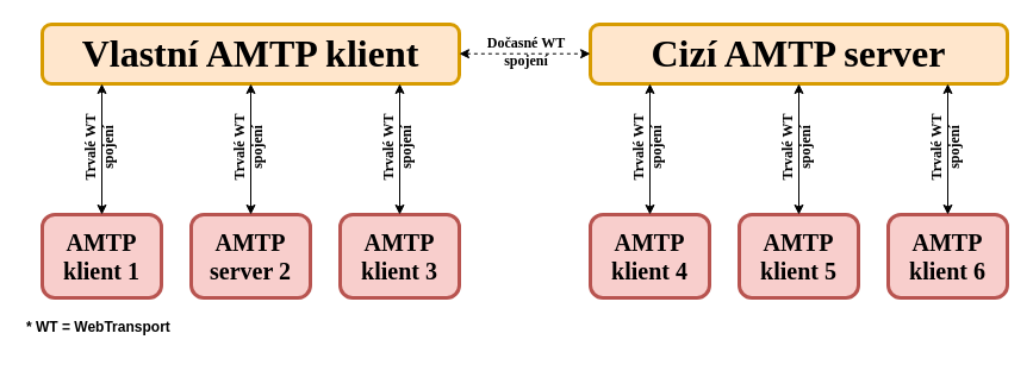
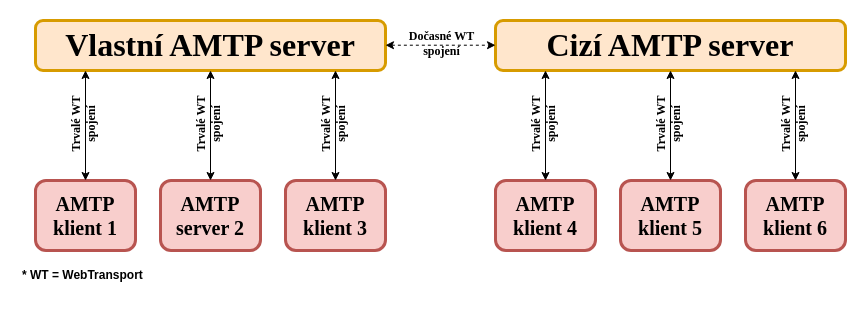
  <mxCell id="0" />
  <mxCell id="1" parent="0" />
  <mxCell id="2" value="" style="rounded=1;whiteSpace=wrap;html=1;fillColor=#ffe6cc;strokeColor=#d79b00;strokeWidth=3;perimeterSpacing=0;fontFamily=Ubuntu;fontSource=https%3A%2F%2Ffonts.googleapis.com%2Fcss%3Ffamily%3DUbuntu;" parent="1" vertex="1"><mxGeometry width="350" height="50" as="geometry" x="35" y="20" /></mxCell>
- <mxCell id="3" value="Vlastní AMTP klient" style="text;html=1;align=center;verticalAlign=middle;whiteSpace=wrap;rounded=0;fontSize=32;fontStyle=1;fontFamily=Ubuntu;fontSource=https%3A%2F%2Ffonts.googleapis.com%2Fcss%3Ffamily%3DUbuntu;" parent="1" vertex="1"><mxGeometry y="30" width="350" height="30" as="geometry" x="35" /></mxCell>
+ <mxCell id="3" value="Vlastní AMTP server" style="text;html=1;align=center;verticalAlign=middle;whiteSpace=wrap;rounded=0;fontSize=32;fontStyle=1;fontFamily=Ubuntu;fontSource=https%3A%2F%2Ffonts.googleapis.com%2Fcss%3Ffamily%3DUbuntu;" parent="1" vertex="1"><mxGeometry y="30" width="350" height="30" as="geometry" x="35" /></mxCell>
  <mxCell id="4" value="&lt;div style=&quot;font-size: 20px;&quot;&gt;AMTP&lt;/div&gt;&lt;div style=&quot;font-size: 20px;&quot;&gt;server 2&lt;/div&gt;" style="rounded=1;whiteSpace=wrap;html=1;fontStyle=1;fontSize=20;fillColor=#f8cecc;strokeColor=#b85450;strokeWidth=3;fontFamily=Ubuntu;fontSource=https%3A%2F%2Ffonts.googleapis.com%2Fcss%3Ffamily%3DUbuntu;" parent="1" vertex="1"><mxGeometry x="160" y="180" width="100" height="70" as="geometry" /></mxCell>
  <mxCell id="5" value="&lt;div style=&quot;font-size: 20px;&quot;&gt;AMTP&lt;/div&gt;klient 3" style="rounded=1;whiteSpace=wrap;html=1;fontStyle=1;fontSize=20;fillColor=#f8cecc;strokeColor=#b85450;strokeWidth=3;fontFamily=Ubuntu;fontSource=https%3A%2F%2Ffonts.googleapis.com%2Fcss%3Ffamily%3DUbuntu;" parent="1" vertex="1"><mxGeometry x="285" y="180" width="100" height="70" as="geometry" /></mxCell>
  <mxCell id="6" value="&lt;div style=&quot;font-size: 20px;&quot;&gt;&lt;font style=&quot;font-size: 20px;&quot;&gt;AMTP&lt;br style=&quot;font-size: 20px;&quot;&gt;&lt;/font&gt;&lt;/div&gt;&lt;div style=&quot;font-size: 20px;&quot;&gt;&lt;font style=&quot;font-size: 20px;&quot;&gt;klient 1&lt;br style=&quot;font-size: 20px;&quot;&gt;&lt;/font&gt;&lt;/div&gt;" style="rounded=1;whiteSpace=wrap;html=1;fontStyle=1;fontSize=20;fillColor=#f8cecc;strokeColor=#b85450;strokeWidth=3;fontFamily=Ubuntu;fontSource=https%3A%2F%2Ffonts.googleapis.com%2Fcss%3Ffamily%3DUbuntu;" parent="1" vertex="1"><mxGeometry y="180" width="100" height="70" as="geometry" x="35" /></mxCell>
  <mxCell id="7" value="" style="endArrow=classic;startArrow=classic;html=1;rounded=0;exitX=0.5;exitY=0;exitDx=0;exitDy=0;fontFamily=Ubuntu;fontSource=https%3A%2F%2Ffonts.googleapis.com%2Fcss%3Ffamily%3DUbuntu;horizontal=1;" parent="1" edge="1"><mxGeometry width="50" height="50" relative="1" as="geometry"><mxPoint x="210" y="180" as="sourcePoint" /><mxPoint x="210" y="70" as="targetPoint" /></mxGeometry></mxCell>
  <mxCell id="8" value="&lt;div style=&quot;font-size: 12px;&quot;&gt;Trvalé WT&lt;br&gt;&lt;/div&gt;&lt;div style=&quot;font-size: 12px;&quot;&gt;spojení&lt;br&gt;&lt;/div&gt;" style="edgeLabel;html=1;align=center;verticalAlign=middle;resizable=0;points=[];labelBackgroundColor=none;fontStyle=1;horizontal=0;fontFamily=Ubuntu;fontSource=https%3A%2F%2Ffonts.googleapis.com%2Fcss%3Ffamily%3DUbuntu;fontSize=12;spacing=0;" parent="7" vertex="1" connectable="0"><mxGeometry y="3" relative="1" as="geometry"><mxPoint as="offset" /></mxGeometry></mxCell>
  <mxCell id="9" value="" style="endArrow=classic;startArrow=classic;html=1;rounded=0;exitX=0.5;exitY=0;exitDx=0;exitDy=0;fontFamily=Ubuntu;fontSource=https%3A%2F%2Ffonts.googleapis.com%2Fcss%3Ffamily%3DUbuntu;horizontal=1;" parent="1" edge="1"><mxGeometry width="50" height="50" relative="1" as="geometry"><mxPoint x="335" y="180" as="sourcePoint" /><mxPoint x="335" y="70" as="targetPoint" /></mxGeometry></mxCell>
  <mxCell id="10" value="&lt;div style=&quot;font-size: 12px;&quot;&gt;Trvalé WT&lt;br&gt;&lt;/div&gt;&lt;div style=&quot;font-size: 12px;&quot;&gt;spojení&lt;br&gt;&lt;/div&gt;" style="edgeLabel;html=1;align=center;verticalAlign=middle;resizable=0;points=[];labelBackgroundColor=none;fontStyle=1;horizontal=0;fontFamily=Ubuntu;fontSource=https%3A%2F%2Ffonts.googleapis.com%2Fcss%3Ffamily%3DUbuntu;fontSize=12;spacing=0;" parent="9" vertex="1" connectable="0"><mxGeometry y="3" relative="1" as="geometry"><mxPoint as="offset" /></mxGeometry></mxCell>
  <mxCell id="11" value="" style="endArrow=classic;startArrow=classic;html=1;rounded=0;exitX=0.5;exitY=0;exitDx=0;exitDy=0;fontFamily=Ubuntu;fontSource=https%3A%2F%2Ffonts.googleapis.com%2Fcss%3Ffamily%3DUbuntu;horizontal=1;" parent="1" edge="1"><mxGeometry width="50" height="50" relative="1" as="geometry"><mxPoint x="85" y="180" as="sourcePoint" /><mxPoint x="85" y="70" as="targetPoint" /></mxGeometry></mxCell>
  <mxCell id="12" value="&lt;div style=&quot;font-size: 12px;&quot;&gt;Trvalé WT&lt;br&gt;&lt;/div&gt;&lt;div style=&quot;font-size: 12px;&quot;&gt;spojení&lt;br style=&quot;font-size: 12px;&quot;&gt;&lt;/div&gt;" style="edgeLabel;html=1;align=center;verticalAlign=middle;resizable=0;points=[];labelBackgroundColor=none;fontStyle=1;horizontal=0;fontFamily=Ubuntu;fontSource=https%3A%2F%2Ffonts.googleapis.com%2Fcss%3Ffamily%3DUbuntu;fontSize=12;spacing=0;" parent="11" vertex="1" connectable="0"><mxGeometry y="3" relative="1" as="geometry"><mxPoint as="offset" /></mxGeometry></mxCell>
  <mxCell id="13" value="" style="rounded=1;whiteSpace=wrap;html=1;fillColor=#ffe6cc;strokeColor=#d79b00;strokeWidth=3;perimeterSpacing=0;fontFamily=Ubuntu;fontSource=https%3A%2F%2Ffonts.googleapis.com%2Fcss%3Ffamily%3DUbuntu;" parent="1" vertex="1"><mxGeometry x="495" width="350" height="50" as="geometry" y="20" /></mxCell>
  <mxCell id="14" value="Cizí AMTP server" style="text;html=1;align=center;verticalAlign=middle;whiteSpace=wrap;rounded=0;fontSize=32;fontStyle=1;fontFamily=Ubuntu;fontSource=https%3A%2F%2Ffonts.googleapis.com%2Fcss%3Ffamily%3DUbuntu;" parent="1" vertex="1"><mxGeometry x="495" y="30" width="350" height="30" as="geometry" /></mxCell>
  <mxCell id="15" value="&lt;div style=&quot;font-size: 20px;&quot;&gt;AMTP&lt;/div&gt;&lt;div style=&quot;font-size: 20px;&quot;&gt;klient 5&lt;br&gt;&lt;/div&gt;" style="rounded=1;whiteSpace=wrap;html=1;fontStyle=1;fontSize=20;fillColor=#f8cecc;strokeColor=#b85450;strokeWidth=3;fontFamily=Ubuntu;fontSource=https%3A%2F%2Ffonts.googleapis.com%2Fcss%3Ffamily%3DUbuntu;" parent="1" vertex="1"><mxGeometry x="620" y="180" width="100" height="70" as="geometry" /></mxCell>
  <mxCell id="16" value="&lt;div style=&quot;font-size: 20px;&quot;&gt;AMTP&lt;/div&gt;klient 6" style="rounded=1;whiteSpace=wrap;html=1;fontStyle=1;fontSize=20;fillColor=#f8cecc;strokeColor=#b85450;strokeWidth=3;fontFamily=Ubuntu;fontSource=https%3A%2F%2Ffonts.googleapis.com%2Fcss%3Ffamily%3DUbuntu;" parent="1" vertex="1"><mxGeometry x="745" y="180" width="100" height="70" as="geometry" /></mxCell>
  <mxCell id="17" value="&lt;div style=&quot;font-size: 20px;&quot;&gt;&lt;font style=&quot;font-size: 20px;&quot;&gt;AMTP&lt;br style=&quot;font-size: 20px;&quot;&gt;&lt;/font&gt;&lt;/div&gt;&lt;div style=&quot;font-size: 20px;&quot;&gt;&lt;font style=&quot;font-size: 20px;&quot;&gt;klient 4&lt;br style=&quot;font-size: 20px;&quot;&gt;&lt;/font&gt;&lt;/div&gt;" style="rounded=1;whiteSpace=wrap;html=1;fontStyle=1;fontSize=20;fillColor=#f8cecc;strokeColor=#b85450;strokeWidth=3;fontFamily=Ubuntu;fontSource=https%3A%2F%2Ffonts.googleapis.com%2Fcss%3Ffamily%3DUbuntu;" parent="1" vertex="1"><mxGeometry x="495" y="180" width="100" height="70" as="geometry" /></mxCell>
  <mxCell id="18" value="" style="endArrow=classic;startArrow=classic;html=1;rounded=0;exitX=0.5;exitY=0;exitDx=0;exitDy=0;fontFamily=Ubuntu;fontSource=https%3A%2F%2Ffonts.googleapis.com%2Fcss%3Ffamily%3DUbuntu;horizontal=1;" parent="1" edge="1"><mxGeometry width="50" height="50" relative="1" as="geometry"><mxPoint x="670" y="180" as="sourcePoint" /><mxPoint x="670" y="70" as="targetPoint" /></mxGeometry></mxCell>
  <mxCell id="19" value="&lt;div&gt;Trvalé WT&lt;/div&gt;&lt;div&gt;spojení&lt;br&gt;&lt;/div&gt;" style="edgeLabel;html=1;align=center;verticalAlign=middle;resizable=0;points=[];labelBackgroundColor=none;fontStyle=1;horizontal=0;fontFamily=Ubuntu;fontSource=https%3A%2F%2Ffonts.googleapis.com%2Fcss%3Ffamily%3DUbuntu;fontSize=12;spacing=0;" parent="18" vertex="1" connectable="0"><mxGeometry y="3" relative="1" as="geometry"><mxPoint as="offset" /></mxGeometry></mxCell>
  <mxCell id="20" value="" style="endArrow=classic;startArrow=classic;html=1;rounded=0;exitX=0.5;exitY=0;exitDx=0;exitDy=0;fontFamily=Ubuntu;fontSource=https%3A%2F%2Ffonts.googleapis.com%2Fcss%3Ffamily%3DUbuntu;horizontal=1;" parent="1" edge="1"><mxGeometry width="50" height="50" relative="1" as="geometry"><mxPoint x="795" y="180" as="sourcePoint" /><mxPoint x="795" y="70" as="targetPoint" /></mxGeometry></mxCell>
  <mxCell id="21" value="&lt;div style=&quot;font-size: 12px;&quot;&gt;Trvalé WT&lt;/div&gt;&lt;div style=&quot;font-size: 12px;&quot;&gt;spojení&lt;br&gt;&lt;/div&gt;" style="edgeLabel;html=1;align=center;verticalAlign=middle;resizable=0;points=[];labelBackgroundColor=none;fontStyle=1;horizontal=0;fontFamily=Ubuntu;fontSource=https%3A%2F%2Ffonts.googleapis.com%2Fcss%3Ffamily%3DUbuntu;fontSize=12;spacing=0;" parent="20" vertex="1" connectable="0"><mxGeometry y="3" relative="1" as="geometry"><mxPoint as="offset" /></mxGeometry></mxCell>
  <mxCell id="22" value="" style="endArrow=classic;startArrow=classic;html=1;rounded=0;exitX=0.5;exitY=0;exitDx=0;exitDy=0;fontFamily=Ubuntu;fontSource=https%3A%2F%2Ffonts.googleapis.com%2Fcss%3Ffamily%3DUbuntu;horizontal=1;" parent="1" edge="1"><mxGeometry width="50" height="50" relative="1" as="geometry"><mxPoint x="545" y="180" as="sourcePoint" /><mxPoint x="545" y="70" as="targetPoint" /></mxGeometry></mxCell>
  <mxCell id="23" value="&lt;div style=&quot;font-size: 12px;&quot;&gt;Trvalé WT&lt;/div&gt;&lt;div style=&quot;font-size: 12px;&quot;&gt;spojení&lt;br&gt;&lt;/div&gt;" style="edgeLabel;html=1;align=center;verticalAlign=middle;resizable=0;points=[];labelBackgroundColor=none;fontStyle=1;horizontal=0;fontFamily=Ubuntu;fontSource=https%3A%2F%2Ffonts.googleapis.com%2Fcss%3Ffamily%3DUbuntu;fontSize=12;spacing=0;" parent="22" vertex="1" connectable="0"><mxGeometry y="3" relative="1" as="geometry"><mxPoint as="offset" /></mxGeometry></mxCell>
  <mxCell id="24" value="" style="endArrow=classic;startArrow=classic;html=1;rounded=0;exitX=0.5;exitY=0;exitDx=0;exitDy=0;fontFamily=Ubuntu;fontSource=https%3A%2F%2Ffonts.googleapis.com%2Fcss%3Ffamily%3DUbuntu;horizontal=1;curved=0;dashed=1;" parent="1" edge="1"><mxGeometry width="50" height="50" relative="1" as="geometry"><mxPoint x="385" y="44.71" as="sourcePoint" /><mxPoint x="495" y="44.71" as="targetPoint" /></mxGeometry></mxCell>
  <mxCell id="25" value="&lt;div style=&quot;font-size: 12px;&quot;&gt;Dočasné WT&lt;br&gt;&lt;/div&gt;&lt;div style=&quot;font-size: 12px;&quot;&gt;spojení&lt;/div&gt;" style="edgeLabel;html=1;align=center;verticalAlign=middle;resizable=0;points=[];labelBackgroundColor=none;fontStyle=1;horizontal=1;fontFamily=Ubuntu;fontSource=https%3A%2F%2Ffonts.googleapis.com%2Fcss%3Ffamily%3DUbuntu;fontSize=12;spacing=2;labelPosition=center;verticalLabelPosition=middle;" parent="24" vertex="1" connectable="0"><mxGeometry relative="1" as="geometry"><mxPoint y="-2" as="offset" /></mxGeometry></mxCell>
  <mxCell id="26" value="* WT = WebTransport" style="text;html=1;align=left;verticalAlign=middle;whiteSpace=wrap;rounded=0;fontStyle=1" parent="1" vertex="1"><mxGeometry x="20" y="260" width="140" height="30" as="geometry" /></mxCell>
